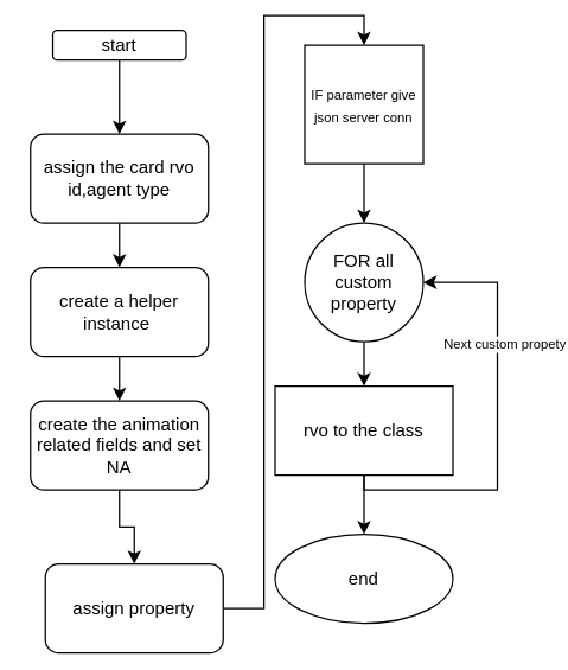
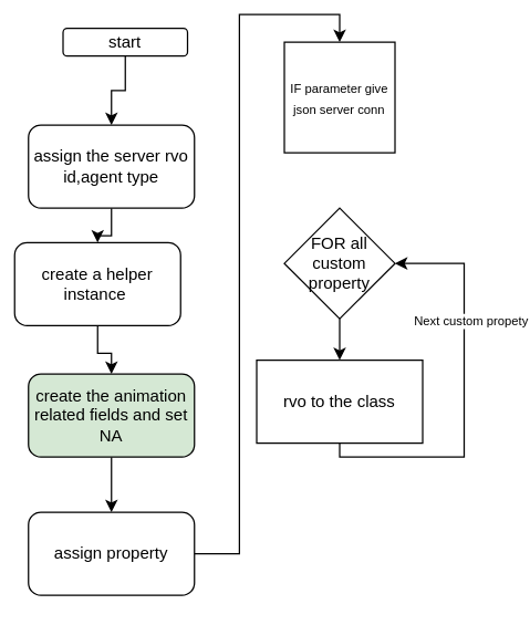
  <mxCell id="0" />
  <mxCell id="1" parent="0" />
  <mxCell id="2" value="" style="edgeStyle=orthogonalEdgeStyle;rounded=0;orthogonalLoop=1;jettySize=auto;html=1;" parent="1" source="3" target="5" edge="1"><mxGeometry relative="1" as="geometry" /></mxCell>
- <mxCell id="3" value="start" style="rounded=1;whiteSpace=wrap;html=1;" parent="1" vertex="1"><mxGeometry x="35" y="20" width="90" height="20" as="geometry" /></mxCell>
+ <mxCell id="3" value="start" style="rounded=1;whiteSpace=wrap;html=1;" parent="1" vertex="1"><mxGeometry x="45" y="20" width="90" height="20" as="geometry" /></mxCell>
  <mxCell id="4" value="" style="edgeStyle=orthogonalEdgeStyle;rounded=0;orthogonalLoop=1;jettySize=auto;html=1;" parent="1" source="5" target="7" edge="1"><mxGeometry relative="1" as="geometry" /></mxCell>
- <mxCell id="5" value="assign the card rvo id,agent type" style="whiteSpace=wrap;html=1;rounded=1;" parent="1" vertex="1"><mxGeometry x="20" y="90" width="120" height="60" as="geometry" /></mxCell>
+ <mxCell id="5" value="assign the server rvo id,agent type" style="whiteSpace=wrap;html=1;rounded=1;" parent="1" vertex="1"><mxGeometry x="20" y="90" width="120" height="60" as="geometry" /></mxCell>
  <mxCell id="6" value="" style="edgeStyle=orthogonalEdgeStyle;rounded=0;orthogonalLoop=1;jettySize=auto;html=1;" parent="1" source="7" target="9" edge="1"><mxGeometry relative="1" as="geometry" /></mxCell>
- <mxCell id="7" value="create a helper instance&amp;nbsp;" style="whiteSpace=wrap;html=1;rounded=1;" parent="1" vertex="1"><mxGeometry x="20" y="180" width="120" height="60" as="geometry" /></mxCell>
+ <mxCell id="7" value="create a helper instance&amp;nbsp;" style="whiteSpace=wrap;html=1;rounded=1;" parent="1" vertex="1"><mxGeometry x="10" y="175" width="120" height="60" as="geometry" /></mxCell>
  <mxCell id="8" value="" style="edgeStyle=orthogonalEdgeStyle;rounded=0;orthogonalLoop=1;jettySize=auto;html=1;" parent="1" source="9" target="11" edge="1"><mxGeometry relative="1" as="geometry" /></mxCell>
- <mxCell id="9" value="create the animation related fields and set NA" style="whiteSpace=wrap;html=1;rounded=1;" parent="1" vertex="1"><mxGeometry x="20" y="270" width="120" height="60" as="geometry" /></mxCell>
+ <mxCell id="9" value="create the animation related fields and set NA" style="whiteSpace=wrap;html=1;rounded=1;fillColor=#d5e8d4;" parent="1" vertex="1"><mxGeometry x="20" y="270" width="120" height="60" as="geometry" /></mxCell>
  <mxCell id="10" style="edgeStyle=orthogonalEdgeStyle;rounded=0;orthogonalLoop=1;jettySize=auto;html=1;entryX=0.5;entryY=0;entryDx=0;entryDy=0;" parent="1" source="11" target="13" edge="1"><mxGeometry relative="1" as="geometry" /></mxCell>
- <mxCell id="11" value="assign property" style="whiteSpace=wrap;html=1;rounded=1;" parent="1" vertex="1"><mxGeometry x="30" y="380" width="120" height="60" as="geometry" /></mxCell>
- <mxCell id="12" value="" style="edgeStyle=orthogonalEdgeStyle;rounded=0;orthogonalLoop=1;jettySize=auto;html=1;" edge="1" parent="1" source="13" target="15"><mxGeometry relative="1" as="geometry" /></mxCell>
+ <mxCell id="11" value="assign property" style="whiteSpace=wrap;html=1;rounded=1;" parent="1" vertex="1"><mxGeometry x="20" y="370" width="120" height="60" as="geometry" /></mxCell>
  <mxCell id="13" value="&lt;font style=&quot;font-size: 9px&quot;&gt;IF parameter give json server conn&lt;/font&gt;" style="whiteSpace=wrap;html=1;rounded=0;" parent="1" vertex="1"><mxGeometry x="205" y="30" width="80" height="80" as="geometry" /></mxCell>
  <mxCell id="14" value="" style="edgeStyle=orthogonalEdgeStyle;rounded=0;orthogonalLoop=1;jettySize=auto;html=1;fontSize=9;" parent="1" source="15" target="19" edge="1"><mxGeometry relative="1" as="geometry" /></mxCell>
- <mxCell id="15" value="FOR all custom property" style="ellipse;whiteSpace=wrap;html=1;" parent="1" vertex="1"><mxGeometry x="205" y="150" width="80" height="80" as="geometry" /></mxCell>
+ <mxCell id="15" value="FOR all custom property" style="rhombus;whiteSpace=wrap;html=1;" parent="1" vertex="1"><mxGeometry x="205" y="150" width="80" height="80" as="geometry" /></mxCell>
  <mxCell id="16" style="edgeStyle=orthogonalEdgeStyle;rounded=0;orthogonalLoop=1;jettySize=auto;html=1;entryX=1;entryY=0.5;entryDx=0;entryDy=0;fontSize=9;" parent="1" source="19" target="15" edge="1"><mxGeometry relative="1" as="geometry"><Array as="points"><mxPoint x="245" y="330" /><mxPoint x="335" y="330" /><mxPoint x="335" y="190" /></Array></mxGeometry></mxCell>
  <mxCell id="17" value="Next custom propety" style="edgeLabel;html=1;align=center;verticalAlign=middle;resizable=0;points=[];fontSize=9;" parent="16" vertex="1" connectable="0"><mxGeometry x="0.372" y="-4" relative="1" as="geometry"><mxPoint as="offset" /></mxGeometry></mxCell>
- <mxCell id="18" value="" style="edgeStyle=orthogonalEdgeStyle;rounded=0;orthogonalLoop=1;jettySize=auto;html=1;fontSize=9;" parent="1" source="19" target="20" edge="1"><mxGeometry relative="1" as="geometry" /></mxCell>
  <mxCell id="19" value="rvo to the class" style="whiteSpace=wrap;html=1;" parent="1" vertex="1"><mxGeometry x="185" y="260" width="120" height="60" as="geometry" /></mxCell>
- <mxCell id="20" value="end" style="ellipse;whiteSpace=wrap;html=1;" parent="1" vertex="1"><mxGeometry x="185" y="360" width="120" height="60" as="geometry" /></mxCell>
